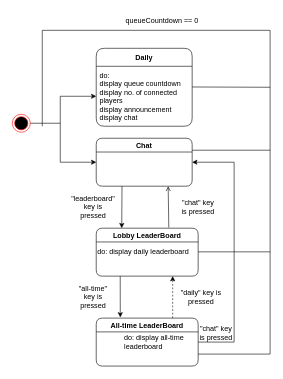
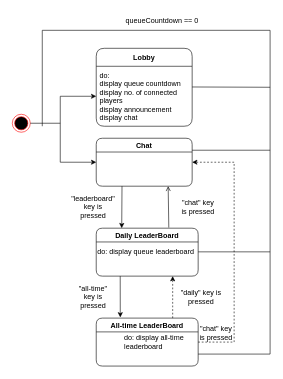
  <mxCell id="0" />
  <mxCell id="1" parent="0" />
  <mxCell id="2" value="" style="ellipse;html=1;shape=endState;fillColor=#000000;strokeColor=#ff0000;" vertex="1" parent="1"><mxGeometry x="20" y="190" width="30" height="30" as="geometry" /></mxCell>
- <mxCell id="3" value="Daily" style="swimlane;fontStyle=1;childLayout=stackLayout;horizontal=1;startSize=30;horizontalStack=0;resizeParent=1;resizeParentMax=0;resizeLast=0;collapsible=1;marginBottom=0;rounded=1;" vertex="1" parent="1"><mxGeometry x="160" y="80" width="160" height="130" as="geometry" /></mxCell>
+ <mxCell id="3" value="Lobby" style="swimlane;fontStyle=1;childLayout=stackLayout;horizontal=1;startSize=30;horizontalStack=0;resizeParent=1;resizeParentMax=0;resizeLast=0;collapsible=1;marginBottom=0;rounded=1;" vertex="1" parent="1"><mxGeometry x="160" y="80" width="160" height="130" as="geometry" /></mxCell>
  <mxCell id="4" value="do: &#10;display queue countdown&#10;display no. of connected &#10;players&#10;display announcement&#10;display chat " style="text;strokeColor=none;fillColor=none;align=left;verticalAlign=middle;spacingLeft=4;spacingRight=4;overflow=hidden;points=[[0,0.5],[1,0.5]];portConstraint=eastwest;rotatable=0;" vertex="1" parent="3"><mxGeometry y="30" width="160" height="100" as="geometry" /></mxCell>
  <mxCell id="5" value="" style="endArrow=classic;html=1;rounded=0;" edge="1" parent="1" target="4"><mxGeometry width="50" height="50" relative="1" as="geometry"><mxPoint x="100" y="160" as="sourcePoint" /><mxPoint x="130" y="195" as="targetPoint" /></mxGeometry></mxCell>
  <mxCell id="6" value="Chat" style="swimlane;rounded=1;" vertex="1" parent="1"><mxGeometry x="160" y="230" width="160" height="80" as="geometry" /></mxCell>
  <mxCell id="7" value="" style="endArrow=classic;html=1;rounded=0;entryX=0;entryY=0.5;entryDx=0;entryDy=0;" edge="1" parent="1" target="6"><mxGeometry width="50" height="50" relative="1" as="geometry"><mxPoint x="100" y="270" as="sourcePoint" /><mxPoint x="170" y="170" as="targetPoint" /></mxGeometry></mxCell>
  <mxCell id="8" value="" style="endArrow=none;html=1;rounded=0;" edge="1" parent="1"><mxGeometry width="50" height="50" relative="1" as="geometry"><mxPoint x="100" y="270" as="sourcePoint" /><mxPoint x="100" y="160" as="targetPoint" /></mxGeometry></mxCell>
  <mxCell id="9" value="" style="endArrow=none;html=1;rounded=0;exitX=1;exitY=0.5;exitDx=0;exitDy=0;" edge="1" parent="1" source="2"><mxGeometry width="50" height="50" relative="1" as="geometry"><mxPoint x="380" y="220" as="sourcePoint" /><mxPoint x="100" y="205" as="targetPoint" /></mxGeometry></mxCell>
- <mxCell id="10" value="Lobby LeaderBoard" style="swimlane;rounded=1;startSize=23;" vertex="1" parent="1"><mxGeometry x="160" y="380" width="170" height="80" as="geometry" /></mxCell>
- <mxCell id="11" value="do: display daily leaderboard" style="text;html=1;align=left;verticalAlign=middle;resizable=0;points=[];autosize=1;strokeColor=none;fillColor=none;" vertex="1" parent="10"><mxGeometry y="30" width="170" height="20" as="geometry" /></mxCell>
+ <mxCell id="10" value="Daily LeaderBoard" style="swimlane;rounded=1;startSize=23;" vertex="1" parent="1"><mxGeometry x="160" y="380" width="170" height="80" as="geometry" /></mxCell>
+ <mxCell id="11" value="do: display queue leaderboard" style="text;html=1;align=left;verticalAlign=middle;resizable=0;points=[];autosize=1;strokeColor=none;fillColor=none;" vertex="1" parent="10"><mxGeometry y="30" width="170" height="20" as="geometry" /></mxCell>
  <mxCell id="12" value="" style="endArrow=classic;html=1;rounded=0;entryX=0.25;entryY=0;entryDx=0;entryDy=0;" edge="1" parent="1" target="10"><mxGeometry width="50" height="50" relative="1" as="geometry"><mxPoint x="203" y="310" as="sourcePoint" /><mxPoint x="430" y="170" as="targetPoint" /></mxGeometry></mxCell>
  <mxCell id="13" value="" style="endArrow=open;html=1;rounded=0;exitX=0.712;exitY=-0.012;exitDx=0;exitDy=0;entryX=0.75;entryY=1;entryDx=0;entryDy=0;exitPerimeter=0;" edge="1" parent="1" source="10" target="6"><mxGeometry width="50" height="50" relative="1" as="geometry"><mxPoint x="210" y="320" as="sourcePoint" /><mxPoint x="210" y="390" as="targetPoint" /></mxGeometry></mxCell>
  <mxCell id="14" value="All-time LeaderBoard" style="swimlane;rounded=1;startSize=23;" vertex="1" parent="1"><mxGeometry x="160" y="530" width="170" height="80" as="geometry" /></mxCell>
  <mxCell id="15" value="do: display all-time &lt;br&gt;leaderboard" style="text;html=1;align=left;verticalAlign=middle;resizable=0;points=[];autosize=1;strokeColor=none;fillColor=none;" vertex="1" parent="14"><mxGeometry x="45" y="25" width="110" height="30" as="geometry" /></mxCell>
  <mxCell id="16" value="" style="endArrow=classic;html=1;rounded=0;entryX=0.236;entryY=-0.015;entryDx=0;entryDy=0;entryPerimeter=0;" edge="1" parent="1" target="14"><mxGeometry width="50" height="50" relative="1" as="geometry"><mxPoint x="200" y="460" as="sourcePoint" /><mxPoint x="420" y="320" as="targetPoint" /></mxGeometry></mxCell>
  <mxCell id="17" value="" style="endArrow=classic;html=1;rounded=0;exitX=0.75;exitY=0;exitDx=0;exitDy=0;entryX=0.75;entryY=1;entryDx=0;entryDy=0;dashed=1;" edge="1" parent="1" source="14" target="10"><mxGeometry width="50" height="50" relative="1" as="geometry"><mxPoint x="200" y="470" as="sourcePoint" /><mxPoint x="270" y="460" as="targetPoint" /></mxGeometry></mxCell>
  <mxCell id="18" value="&quot;leaderboard&quot; key is pressed" style="text;html=1;strokeColor=none;fillColor=none;align=center;verticalAlign=middle;whiteSpace=wrap;rounded=0;" vertex="1" parent="1"><mxGeometry x="120" y="330" width="70" height="30" as="geometry" /></mxCell>
  <mxCell id="19" value="&quot;chat&quot; key is pressed" style="text;html=1;strokeColor=none;fillColor=none;align=center;verticalAlign=middle;whiteSpace=wrap;rounded=0;" vertex="1" parent="1"><mxGeometry x="300" y="330" width="60" height="30" as="geometry" /></mxCell>
  <mxCell id="20" value="&quot;all-time&quot; key is pressed" style="text;html=1;strokeColor=none;fillColor=none;align=center;verticalAlign=middle;whiteSpace=wrap;rounded=0;" vertex="1" parent="1"><mxGeometry x="120" y="480" width="70" height="30" as="geometry" /></mxCell>
  <mxCell id="21" value="&quot;daily&quot; key is pressed" style="text;html=1;strokeColor=none;fillColor=none;align=center;verticalAlign=middle;whiteSpace=wrap;rounded=0;" vertex="1" parent="1"><mxGeometry x="300" y="480" width="70" height="30" as="geometry" /></mxCell>
- <mxCell id="22" value="" style="endArrow=classic;html=1;rounded=0;exitX=1;exitY=0.5;exitDx=0;exitDy=0;entryX=1;entryY=0.5;entryDx=0;entryDy=0;" edge="1" parent="1" source="14" target="6"><mxGeometry width="50" height="50" relative="1" as="geometry"><mxPoint x="320" y="400" as="sourcePoint" /><mxPoint x="370" y="350" as="targetPoint" /><Array as="points"><mxPoint x="390" y="570" /><mxPoint x="390" y="270" /></Array></mxGeometry></mxCell>
+ <mxCell id="22" value="" style="endArrow=classic;html=1;rounded=0;exitX=1;exitY=0.5;exitDx=0;exitDy=0;entryX=1;entryY=0.5;entryDx=0;entryDy=0;dashed=1;" edge="1" parent="1" source="14" target="6"><mxGeometry width="50" height="50" relative="1" as="geometry"><mxPoint x="320" y="400" as="sourcePoint" /><mxPoint x="370" y="350" as="targetPoint" /><Array as="points"><mxPoint x="390" y="570" /><mxPoint x="390" y="270" /></Array></mxGeometry></mxCell>
  <mxCell id="23" value="&quot;chat&quot; key is pressed" style="text;html=1;strokeColor=none;fillColor=none;align=center;verticalAlign=middle;whiteSpace=wrap;rounded=0;" vertex="1" parent="1"><mxGeometry x="330" y="540" width="60" height="30" as="geometry" /></mxCell>
  <mxCell id="24" value="" style="endArrow=none;html=1;rounded=0;exitX=1;exitY=0.75;exitDx=0;exitDy=0;" edge="1" parent="1" source="14"><mxGeometry width="50" height="50" relative="1" as="geometry"><mxPoint x="320" y="360" as="sourcePoint" /><mxPoint x="450" y="590" as="targetPoint" /></mxGeometry></mxCell>
  <mxCell id="25" value="" style="endArrow=none;html=1;rounded=0;exitX=1;exitY=0.75;exitDx=0;exitDy=0;" edge="1" parent="1"><mxGeometry width="50" height="50" relative="1" as="geometry"><mxPoint x="330" y="419.5" as="sourcePoint" /><mxPoint x="450" y="419.5" as="targetPoint" /></mxGeometry></mxCell>
  <mxCell id="26" value="" style="endArrow=none;html=1;rounded=0;exitX=1;exitY=0.75;exitDx=0;exitDy=0;" edge="1" parent="1"><mxGeometry width="50" height="50" relative="1" as="geometry"><mxPoint x="320" y="250" as="sourcePoint" /><mxPoint x="450" y="250" as="targetPoint" /></mxGeometry></mxCell>
  <mxCell id="27" value="" style="endArrow=none;html=1;rounded=0;exitX=1;exitY=0.75;exitDx=0;exitDy=0;" edge="1" parent="1"><mxGeometry width="50" height="50" relative="1" as="geometry"><mxPoint x="320" y="144.5" as="sourcePoint" /><mxPoint x="450" y="145" as="targetPoint" /></mxGeometry></mxCell>
  <mxCell id="28" value="" style="endArrow=none;html=1;rounded=0;" edge="1" parent="1"><mxGeometry width="50" height="50" relative="1" as="geometry"><mxPoint x="450" y="590" as="sourcePoint" /><mxPoint x="450" y="50" as="targetPoint" /></mxGeometry></mxCell>
  <mxCell id="29" value="" style="endArrow=none;html=1;rounded=0;" edge="1" parent="1"><mxGeometry width="50" height="50" relative="1" as="geometry"><mxPoint x="70" y="50" as="sourcePoint" /><mxPoint x="450" y="50" as="targetPoint" /></mxGeometry></mxCell>
  <mxCell id="30" value="" style="endArrow=none;html=1;rounded=0;" edge="1" parent="1"><mxGeometry width="50" height="50" relative="1" as="geometry"><mxPoint x="70" y="210" as="sourcePoint" /><mxPoint x="70" y="50" as="targetPoint" /></mxGeometry></mxCell>
  <mxCell id="31" value="queueCountdown == 0" style="text;html=1;strokeColor=none;fillColor=none;align=center;verticalAlign=middle;whiteSpace=wrap;rounded=0;" vertex="1" parent="1"><mxGeometry x="205" y="20" width="130" height="30" as="geometry" /></mxCell>
